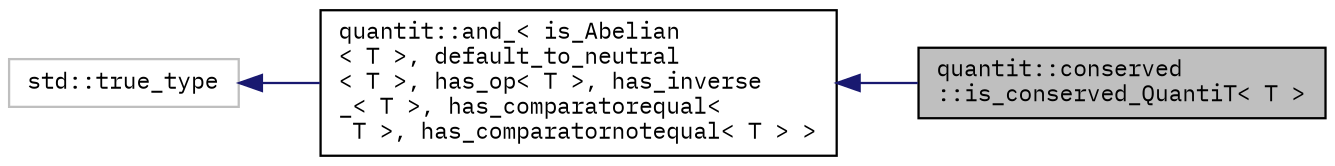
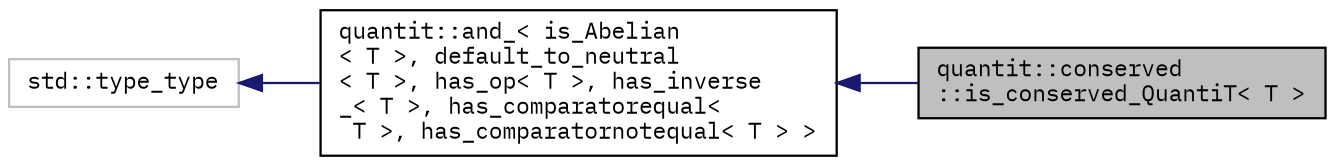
  digraph {
    rankdir=LR
    fontname="IBM Plex Mono"
    node [color=black fillcolor=white fontname="IBM Plex Mono" fontsize=10 shape=record style=filled]
    edge [color=midnightblue dir=back fontname="IBM Plex Mono" fontsize=10 labelfontname=Helvetica labelfontsize=10 style=solid]
    n1 [fillcolor=grey75 fontcolor=black height=0.2 label="quantit::conserved\l::is_conserved_QuantiT\< T \>" width=0.4]
    n2 [height=0.2 label="quantit::and_\< is_Abelian\l\< T \>, default_to_neutral\l\< T \>, has_op\< T \>, has_inverse\l_\< T \>, has_comparatorequal\<\l T \>, has_comparatornotequal\< T \> \>" width=0.4]
-   n3 [color=grey75 height=0.2 label="std::true_type" width=0.4]
+   n3 [color=grey75 height=0.2 label="std::type_type" width=0.4]
    n2 -> n1
    n3 -> n2
  }
